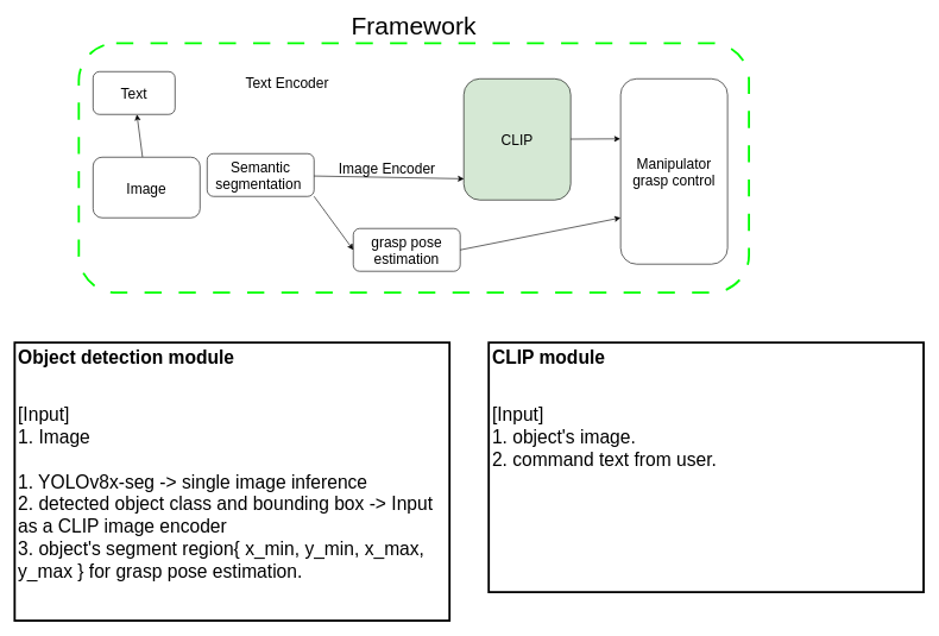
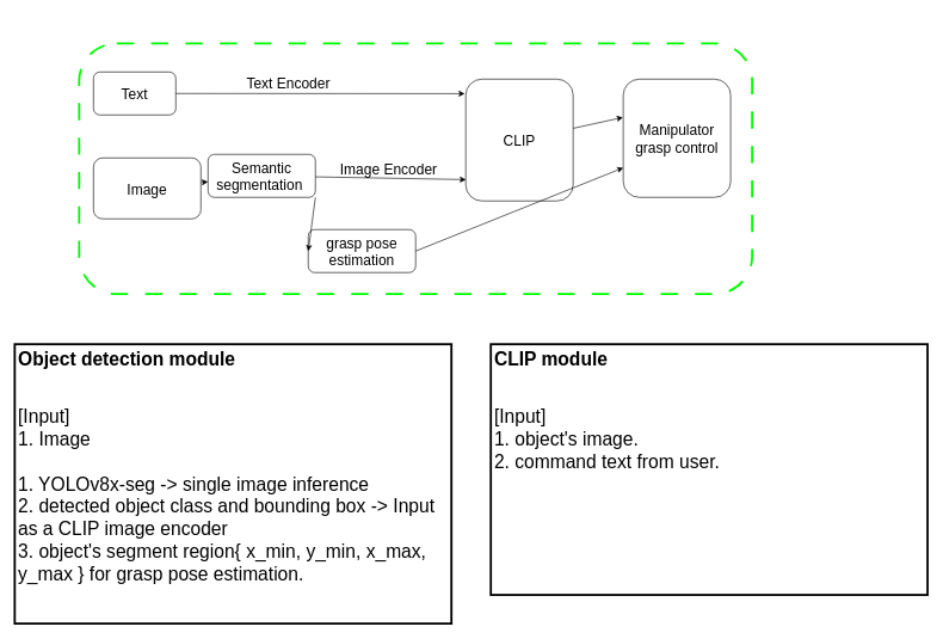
  <mxCell id="0" />
  <mxCell id="1" parent="0" />
  <mxCell id="2" value="" style="group" vertex="1" connectable="0" parent="1"><mxGeometry x="110" y="20" width="940" height="390" as="geometry" /></mxCell>
  <mxCell id="3" value="Semantic segmentation&amp;nbsp;" style="rounded=1;whiteSpace=wrap;html=1;fontSize=20;" vertex="1" parent="2"><mxGeometry x="180" y="195" width="150" height="60" as="geometry" /></mxCell>
  <mxCell id="4" value="Text" style="rounded=1;whiteSpace=wrap;html=1;fontSize=20;" vertex="1" parent="2"><mxGeometry x="20" y="80" width="115" height="60" as="geometry" /></mxCell>
- <mxCell id="5" value="CLIP" style="rounded=1;whiteSpace=wrap;html=1;fontSize=20;fillColor=#d5e8d4;" vertex="1" parent="2"><mxGeometry x="540" y="90" width="150" height="170" as="geometry" /></mxCell>
+ <mxCell id="5" value="CLIP" style="rounded=1;whiteSpace=wrap;html=1;fontSize=20;" vertex="1" parent="2"><mxGeometry x="540" y="90" width="150" height="170" as="geometry" /></mxCell>
  <mxCell id="6" style="edgeStyle=none;html=1;entryX=0.002;entryY=0.825;entryDx=0;entryDy=0;entryPerimeter=0;fontSize=20;" edge="1" parent="2" source="3" target="5"><mxGeometry relative="1" as="geometry" /></mxCell>
- <mxCell id="8" style="edgeStyle=none;html=1;fontSize=20;" edge="1" parent="2" source="9" target="4"><mxGeometry relative="1" as="geometry" /></mxCell>
+ <mxCell id="7" style="edgeStyle=none;html=1;entryX=-0.009;entryY=0.119;entryDx=0;entryDy=0;entryPerimeter=0;fontSize=20;" edge="1" parent="2" source="4" target="5"><mxGeometry relative="1" as="geometry" /></mxCell>
+ <mxCell id="8" style="edgeStyle=none;html=1;fontSize=20;" edge="1" parent="2" source="9" target="3"><mxGeometry relative="1" as="geometry" /></mxCell>
  <mxCell id="9" value="Image" style="rounded=1;whiteSpace=wrap;html=1;fontSize=20;" vertex="1" parent="2"><mxGeometry x="20" y="200" width="150" height="85" as="geometry" /></mxCell>
  <mxCell id="10" value="Text Encoder" style="text;html=1;strokeColor=none;fillColor=none;align=center;verticalAlign=middle;whiteSpace=wrap;rounded=0;fontSize=20;rotation=0;" vertex="1" parent="2"><mxGeometry x="200" y="80" width="185" height="30" as="geometry" /></mxCell>
- <mxCell id="11" value="grasp pose estimation" style="rounded=1;whiteSpace=wrap;html=1;fontSize=20;" vertex="1" parent="2"><mxGeometry x="385" y="300" width="150" height="60" as="geometry" /></mxCell>
+ <mxCell id="11" value="grasp pose estimation" style="rounded=1;whiteSpace=wrap;html=1;fontSize=20;" vertex="1" parent="2"><mxGeometry x="320" y="300" width="150" height="60" as="geometry" /></mxCell>
  <mxCell id="12" style="edgeStyle=none;html=1;exitX=1;exitY=1;exitDx=0;exitDy=0;entryX=0;entryY=0.5;entryDx=0;entryDy=0;fontSize=20;" edge="1" parent="2" source="3" target="11"><mxGeometry relative="1" as="geometry" /></mxCell>
  <mxCell id="13" value="Image Encoder" style="text;html=1;strokeColor=none;fillColor=none;align=center;verticalAlign=middle;whiteSpace=wrap;rounded=0;fontSize=20;rotation=0;" vertex="1" parent="2"><mxGeometry x="340" y="200" width="185" height="30" as="geometry" /></mxCell>
- <mxCell id="14" value="Manipulator&lt;br&gt;grasp control" style="rounded=1;whiteSpace=wrap;html=1;fontSize=20;" vertex="1" parent="2"><mxGeometry x="760" y="90" width="150" height="260" as="geometry" /></mxCell>
+ <mxCell id="14" value="Manipulator&lt;br&gt;grasp control" style="rounded=1;whiteSpace=wrap;html=1;fontSize=20;" vertex="1" parent="2"><mxGeometry x="760" y="90" width="150" height="165" as="geometry" /></mxCell>
  <mxCell id="15" style="edgeStyle=none;html=1;entryX=-0.003;entryY=0.324;entryDx=0;entryDy=0;entryPerimeter=0;fontSize=20;" edge="1" parent="2" source="5" target="14"><mxGeometry relative="1" as="geometry" /></mxCell>
  <mxCell id="16" style="edgeStyle=none;html=1;exitX=1;exitY=0.5;exitDx=0;exitDy=0;entryX=0;entryY=0.75;entryDx=0;entryDy=0;fontSize=20;" edge="1" parent="2" source="11" target="14"><mxGeometry relative="1" as="geometry" /></mxCell>
- <mxCell id="17" value="Framework" style="text;html=1;strokeColor=none;fillColor=none;align=center;verticalAlign=middle;whiteSpace=wrap;rounded=0;fontSize=35;" vertex="1" parent="2"><mxGeometry x="360" width="220" height="30" as="geometry" /></mxCell>
  <mxCell id="18" value="" style="rounded=1;whiteSpace=wrap;html=1;fontSize=35;labelBackgroundColor=none;fillColor=none;dashed=1;dashPattern=8 8;strokeWidth=3;strokeColor=#00FF00;" vertex="1" parent="2"><mxGeometry y="40" width="940" height="350" as="geometry" /></mxCell>
  <mxCell id="19" value="&lt;h1 style=&quot;font-size: 26px;&quot;&gt;Object detection module&lt;/h1&gt;&lt;div&gt;&lt;br&gt;&lt;/div&gt;&lt;div&gt;[Input]&lt;/div&gt;&lt;div&gt;1. Image&lt;/div&gt;&lt;div&gt;&lt;br&gt;&lt;/div&gt;&lt;div&gt;1. YOLOv8x-seg -&amp;gt; single image inference&lt;/div&gt;&lt;div&gt;2. detected object class and bounding box -&amp;gt; Input as a CLIP image encoder&lt;/div&gt;&lt;div&gt;3. object's segment region{ x_min, y_min, x_max, y_max } for grasp pose estimation.&lt;/div&gt;" style="text;html=1;strokeColor=default;fillColor=none;spacing=5;spacingTop=-20;whiteSpace=wrap;overflow=hidden;rounded=0;labelBackgroundColor=none;strokeWidth=3;fontSize=26;verticalAlign=top;" vertex="1" parent="1"><mxGeometry x="20" y="480" width="610" height="390" as="geometry" /></mxCell>
  <mxCell id="20" value="&lt;h1 style=&quot;font-size: 26px;&quot;&gt;CLIP module&lt;/h1&gt;&lt;div&gt;&lt;br&gt;&lt;/div&gt;&lt;div&gt;[Input]&lt;/div&gt;&lt;div&gt;1. object's image.&amp;nbsp;&lt;/div&gt;&lt;div&gt;2. command text from user.&lt;/div&gt;" style="text;html=1;strokeColor=default;fillColor=none;spacing=5;spacingTop=-20;whiteSpace=wrap;overflow=hidden;rounded=0;labelBackgroundColor=none;strokeWidth=3;fontSize=26;" vertex="1" parent="1"><mxGeometry x="685" y="480" width="610" height="350" as="geometry" /></mxCell>
